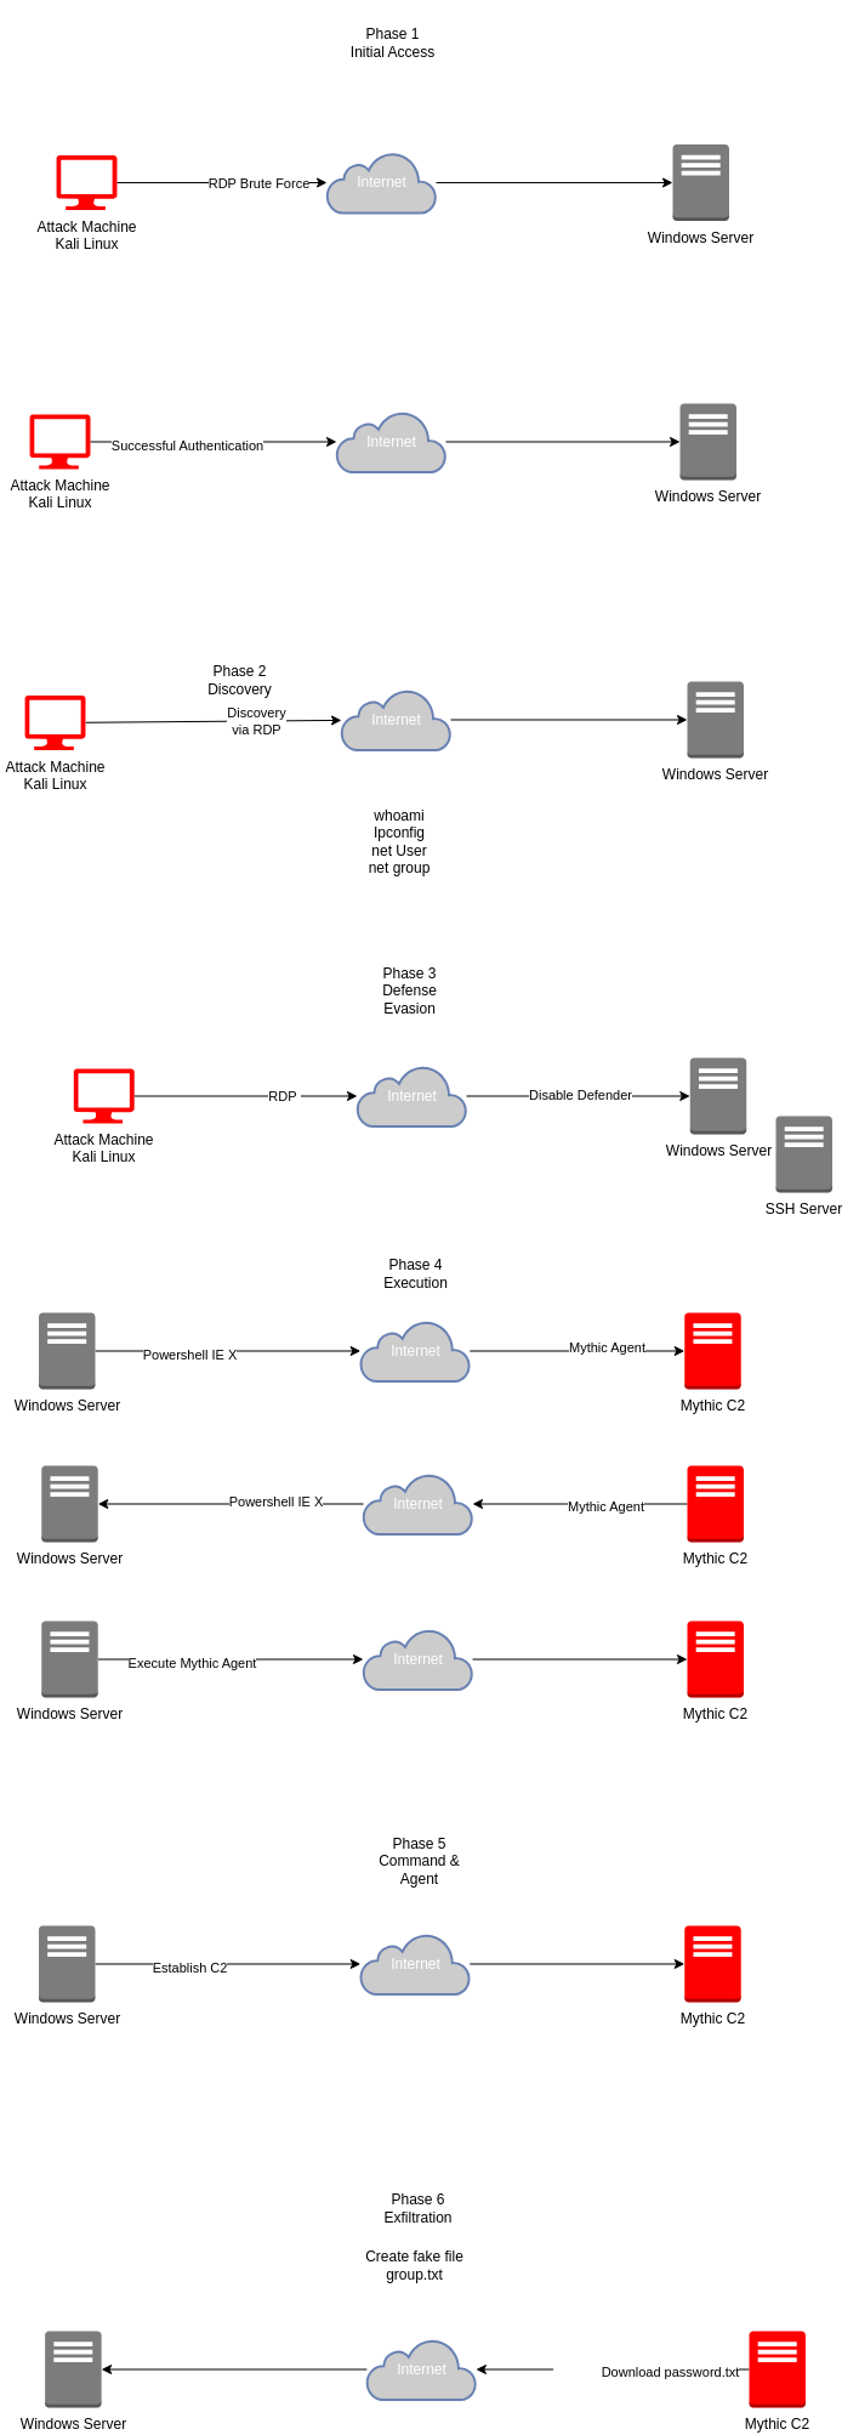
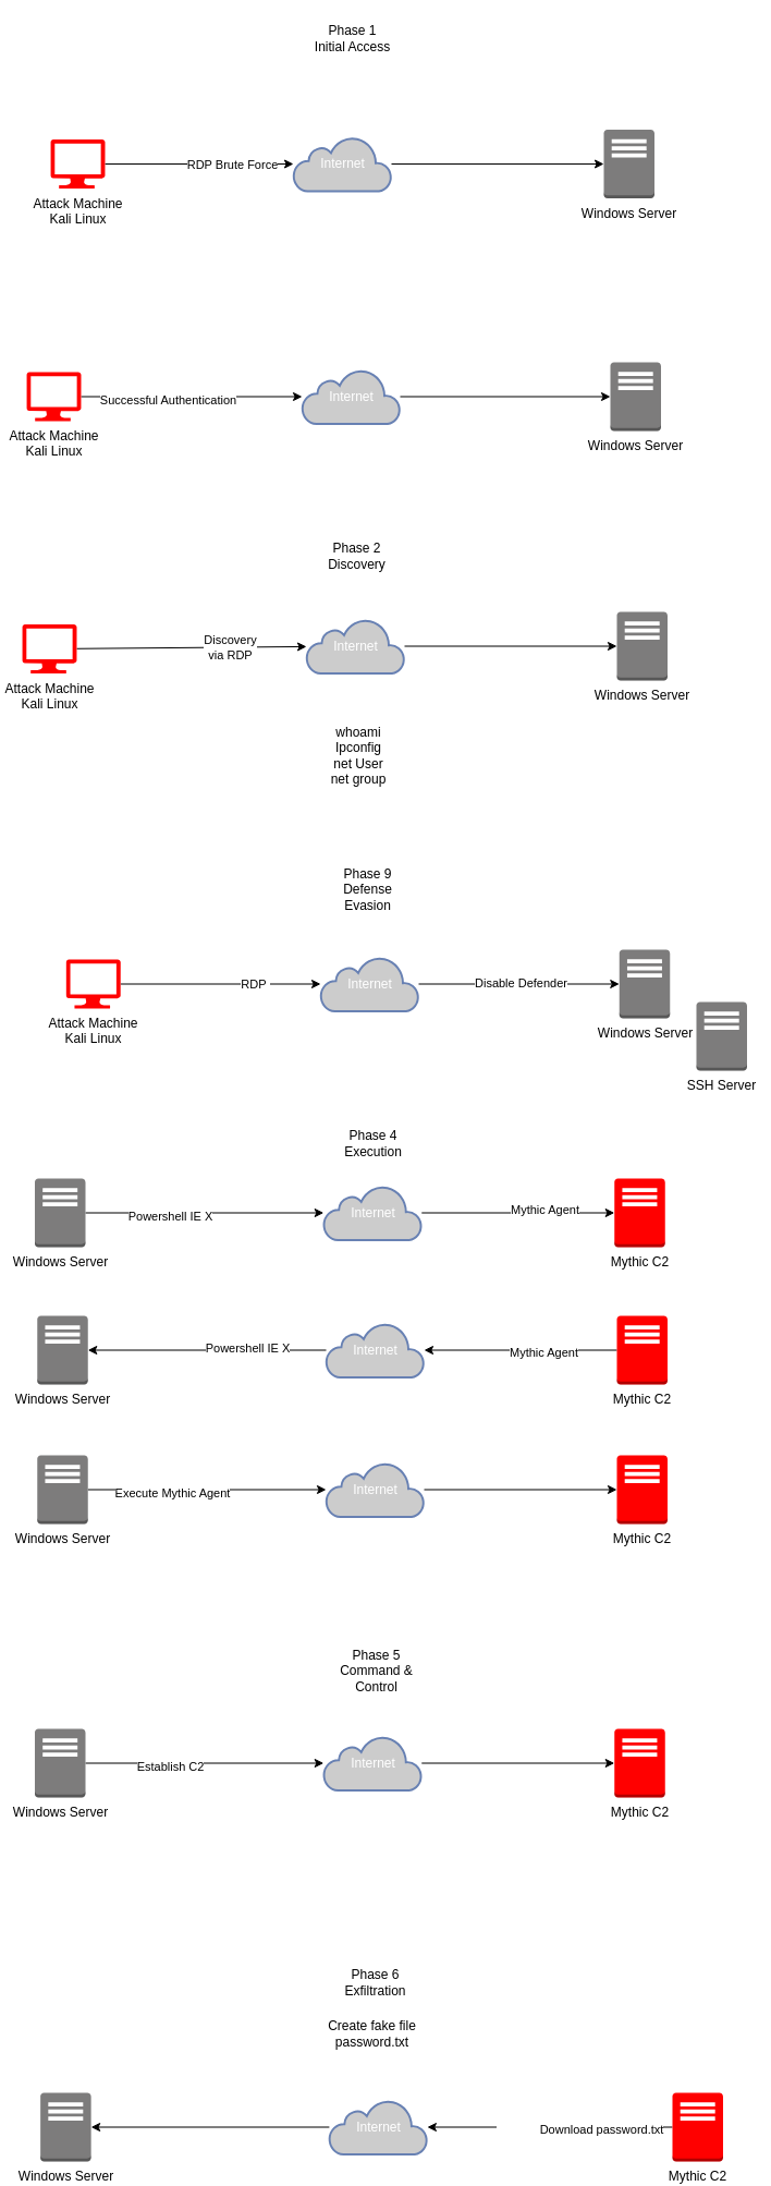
  <mxCell id="0" />
  <mxCell id="1" parent="0" />
  <mxCell id="2" value="Mythic C2" style="outlineConnect=0;dashed=0;verticalLabelPosition=bottom;verticalAlign=top;align=center;html=1;shape=mxgraph.aws3.traditional_server;fillColor=#FF0000;gradientColor=none;" vertex="1" parent="1"><mxGeometry x="563.75" y="1081" width="46.5" height="63" as="geometry" /></mxCell>
  <mxCell id="3" value="Windows Server" style="outlineConnect=0;dashed=0;verticalLabelPosition=bottom;verticalAlign=top;align=center;html=1;shape=mxgraph.aws3.traditional_server;fillColor=#7D7C7C;gradientColor=none;" vertex="1" parent="1"><mxGeometry x="554" y="118.5" width="46.5" height="63" as="geometry" /></mxCell>
  <mxCell id="4" value="Windows Server" style="outlineConnect=0;dashed=0;verticalLabelPosition=bottom;verticalAlign=top;align=center;html=1;shape=mxgraph.aws3.traditional_server;fillColor=#7D7C7C;gradientColor=none;" vertex="1" parent="1"><mxGeometry x="560" y="332" width="46.5" height="63" as="geometry" /></mxCell>
  <mxCell id="5" style="rounded=0;orthogonalLoop=1;jettySize=auto;html=1;" edge="1" parent="1" source="7" target="9"><mxGeometry relative="1" as="geometry" /></mxCell>
  <mxCell id="6" value="RDP Brute Force" style="edgeLabel;html=1;align=center;verticalAlign=middle;resizable=0;points=[];" vertex="1" connectable="0" parent="5"><mxGeometry x="0.34" relative="1" as="geometry"><mxPoint as="offset" /></mxGeometry></mxCell>
  <mxCell id="7" value="&lt;div&gt;Attack Machine&lt;/div&gt;Kali Linux" style="verticalLabelPosition=bottom;html=1;verticalAlign=top;align=center;strokeColor=none;fillColor=#FF0000;shape=mxgraph.azure.computer;pointerEvents=1;" vertex="1" parent="1"><mxGeometry x="46" y="127.5" width="50" height="45" as="geometry" /></mxCell>
  <mxCell id="8" style="rounded=0;orthogonalLoop=1;jettySize=auto;html=1;" edge="1" parent="1" source="9" target="3"><mxGeometry relative="1" as="geometry" /></mxCell>
  <mxCell id="9" value="Internet" style="html=1;outlineConnect=0;fillColor=#CCCCCC;strokeColor=#6881B3;gradientColor=none;gradientDirection=north;strokeWidth=2;shape=mxgraph.networks.cloud;fontColor=#ffffff;" vertex="1" parent="1"><mxGeometry x="269" y="125" width="90" height="50" as="geometry" /></mxCell>
  <mxCell id="10" value="Phase 1&lt;div&gt;Initial Access&lt;/div&gt;" style="text;html=1;align=center;verticalAlign=middle;whiteSpace=wrap;rounded=0;" vertex="1" parent="1"><mxGeometry x="280" y="20" width="87" height="30" as="geometry" /></mxCell>
  <mxCell id="11" style="edgeStyle=orthogonalEdgeStyle;rounded=0;orthogonalLoop=1;jettySize=auto;html=1;" edge="1" parent="1" source="12" target="4"><mxGeometry relative="1" as="geometry" /></mxCell>
  <mxCell id="12" value="Internet" style="html=1;outlineConnect=0;fillColor=#CCCCCC;strokeColor=#6881B3;gradientColor=none;gradientDirection=north;strokeWidth=2;shape=mxgraph.networks.cloud;fontColor=#ffffff;" vertex="1" parent="1"><mxGeometry x="277" y="338.5" width="90" height="50" as="geometry" /></mxCell>
- <mxCell id="13" value="Phase 2&lt;div&gt;Discovery&lt;/div&gt;" style="text;html=1;align=center;verticalAlign=middle;whiteSpace=wrap;rounded=0;" vertex="1" parent="1"><mxGeometry x="154" y="545" width="87" height="30" as="geometry" /></mxCell>
+ <mxCell id="13" value="Phase 2&lt;div&gt;Discovery&lt;/div&gt;" style="text;html=1;align=center;verticalAlign=middle;whiteSpace=wrap;rounded=0;" vertex="1" parent="1"><mxGeometry x="284" y="495" width="87" height="30" as="geometry" /></mxCell>
  <mxCell id="14" value="Windows Server" style="outlineConnect=0;dashed=0;verticalLabelPosition=bottom;verticalAlign=top;align=center;html=1;shape=mxgraph.aws3.traditional_server;fillColor=#7D7C7C;gradientColor=none;" vertex="1" parent="1"><mxGeometry x="566" y="561" width="46.5" height="63" as="geometry" /></mxCell>
  <mxCell id="15" style="rounded=0;orthogonalLoop=1;jettySize=auto;html=1;" edge="1" source="17" target="19" parent="1"><mxGeometry relative="1" as="geometry" /></mxCell>
  <mxCell id="16" value="Discovery&lt;div&gt;via RDP&lt;/div&gt;" style="edgeLabel;html=1;align=center;verticalAlign=middle;resizable=0;points=[];" vertex="1" connectable="0" parent="15"><mxGeometry x="0.34" relative="1" as="geometry"><mxPoint as="offset" /></mxGeometry></mxCell>
  <mxCell id="17" value="&lt;div&gt;Attack Machine&lt;/div&gt;Kali Linux" style="verticalLabelPosition=bottom;html=1;verticalAlign=top;align=center;strokeColor=none;fillColor=#FF0000;shape=mxgraph.azure.computer;pointerEvents=1;" vertex="1" parent="1"><mxGeometry x="20" y="572.5" width="50" height="45" as="geometry" /></mxCell>
  <mxCell id="18" style="rounded=0;orthogonalLoop=1;jettySize=auto;html=1;" edge="1" source="19" target="14" parent="1"><mxGeometry relative="1" as="geometry" /></mxCell>
  <mxCell id="19" value="Internet" style="html=1;outlineConnect=0;fillColor=#CCCCCC;strokeColor=#6881B3;gradientColor=none;gradientDirection=north;strokeWidth=2;shape=mxgraph.networks.cloud;fontColor=#ffffff;" vertex="1" parent="1"><mxGeometry x="281" y="567.5" width="90" height="50" as="geometry" /></mxCell>
  <mxCell id="20" value="whoami&lt;div&gt;Ipconfig&lt;/div&gt;&lt;div&gt;net User&lt;/div&gt;&lt;div&gt;net group&lt;/div&gt;" style="text;html=1;align=center;verticalAlign=middle;whiteSpace=wrap;rounded=0;" vertex="1" parent="1"><mxGeometry x="299" y="678" width="60" height="30" as="geometry" /></mxCell>
  <mxCell id="21" style="edgeStyle=orthogonalEdgeStyle;rounded=0;orthogonalLoop=1;jettySize=auto;html=1;" edge="1" parent="1" source="23" target="12"><mxGeometry relative="1" as="geometry" /></mxCell>
  <mxCell id="22" value="Successful Authentication" style="edgeLabel;html=1;align=center;verticalAlign=middle;resizable=0;points=[];" vertex="1" connectable="0" parent="21"><mxGeometry x="-0.22" y="-3" relative="1" as="geometry"><mxPoint as="offset" /></mxGeometry></mxCell>
  <mxCell id="23" value="&lt;div&gt;Attack Machine&lt;/div&gt;Kali Linux" style="verticalLabelPosition=bottom;html=1;verticalAlign=top;align=center;strokeColor=none;fillColor=#FF0000;shape=mxgraph.azure.computer;pointerEvents=1;" vertex="1" parent="1"><mxGeometry x="24" y="341" width="50" height="45" as="geometry" /></mxCell>
- <mxCell id="24" value="Phase 3&lt;div&gt;Defense Evasion&lt;/div&gt;" style="text;html=1;align=center;verticalAlign=middle;whiteSpace=wrap;rounded=0;" vertex="1" parent="1"><mxGeometry x="294" y="801" width="87" height="30" as="geometry" /></mxCell>
+ <mxCell id="24" value="Phase 9&lt;div&gt;Defense Evasion&lt;/div&gt;" style="text;html=1;align=center;verticalAlign=middle;whiteSpace=wrap;rounded=0;" vertex="1" parent="1"><mxGeometry x="294" y="801" width="87" height="30" as="geometry" /></mxCell>
  <mxCell id="25" style="edgeStyle=orthogonalEdgeStyle;rounded=0;orthogonalLoop=1;jettySize=auto;html=1;" edge="1" parent="1" source="27" target="30"><mxGeometry relative="1" as="geometry" /></mxCell>
  <mxCell id="26" value="Powershell IE X" style="edgeLabel;html=1;align=center;verticalAlign=middle;resizable=0;points=[];" vertex="1" connectable="0" parent="25"><mxGeometry x="-0.295" y="-3" relative="1" as="geometry"><mxPoint as="offset" /></mxGeometry></mxCell>
  <mxCell id="27" value="Windows Server" style="outlineConnect=0;dashed=0;verticalLabelPosition=bottom;verticalAlign=top;align=center;html=1;shape=mxgraph.aws3.traditional_server;fillColor=#7D7C7C;gradientColor=none;" vertex="1" parent="1"><mxGeometry x="31.5" y="1081" width="46.5" height="63" as="geometry" /></mxCell>
  <mxCell id="28" style="edgeStyle=orthogonalEdgeStyle;rounded=0;orthogonalLoop=1;jettySize=auto;html=1;" edge="1" parent="1" source="30" target="2"><mxGeometry relative="1" as="geometry" /></mxCell>
  <mxCell id="29" value="Mythic Agent" style="edgeLabel;html=1;align=center;verticalAlign=middle;resizable=0;points=[];" vertex="1" connectable="0" parent="28"><mxGeometry x="0.281" y="3" relative="1" as="geometry"><mxPoint as="offset" /></mxGeometry></mxCell>
  <mxCell id="30" value="Internet" style="html=1;outlineConnect=0;fillColor=#CCCCCC;strokeColor=#6881B3;gradientColor=none;gradientDirection=north;strokeWidth=2;shape=mxgraph.networks.cloud;fontColor=#ffffff;" vertex="1" parent="1"><mxGeometry x="296.75" y="1087.5" width="90" height="50" as="geometry" /></mxCell>
  <mxCell id="31" style="edgeStyle=orthogonalEdgeStyle;rounded=0;orthogonalLoop=1;jettySize=auto;html=1;" edge="1" parent="1" source="33" target="35"><mxGeometry relative="1" as="geometry" /></mxCell>
  <mxCell id="32" value="Mythic Agent" style="edgeLabel;html=1;align=center;verticalAlign=middle;resizable=0;points=[];" vertex="1" connectable="0" parent="31"><mxGeometry x="-0.233" y="2" relative="1" as="geometry"><mxPoint as="offset" /></mxGeometry></mxCell>
  <mxCell id="33" value="Mythic C2" style="outlineConnect=0;dashed=0;verticalLabelPosition=bottom;verticalAlign=top;align=center;html=1;shape=mxgraph.aws3.traditional_server;fillColor=#FF0000;gradientColor=none;" vertex="1" parent="1"><mxGeometry x="566" y="1207" width="46.5" height="63" as="geometry" /></mxCell>
  <mxCell id="34" value="Windows Server" style="outlineConnect=0;dashed=0;verticalLabelPosition=bottom;verticalAlign=top;align=center;html=1;shape=mxgraph.aws3.traditional_server;fillColor=#7D7C7C;gradientColor=none;" vertex="1" parent="1"><mxGeometry x="33.75" y="1207" width="46.5" height="63" as="geometry" /></mxCell>
  <mxCell id="35" value="Internet" style="html=1;outlineConnect=0;fillColor=#CCCCCC;strokeColor=#6881B3;gradientColor=none;gradientDirection=north;strokeWidth=2;shape=mxgraph.networks.cloud;fontColor=#ffffff;" vertex="1" parent="1"><mxGeometry x="299" y="1213.5" width="90" height="50" as="geometry" /></mxCell>
  <mxCell id="36" value="SSH Server" style="outlineConnect=0;dashed=0;verticalLabelPosition=bottom;verticalAlign=top;align=center;html=1;shape=mxgraph.aws3.traditional_server;fillColor=#7D7C7C;gradientColor=none;" vertex="1" parent="1"><mxGeometry x="639" y="919" width="46.5" height="63" as="geometry" /></mxCell>
  <mxCell id="37" style="edgeStyle=orthogonalEdgeStyle;rounded=0;orthogonalLoop=1;jettySize=auto;html=1;entryX=1;entryY=0.5;entryDx=0;entryDy=0;entryPerimeter=0;" edge="1" parent="1" source="35" target="34"><mxGeometry relative="1" as="geometry" /></mxCell>
  <mxCell id="38" value="Powershell IE X" style="edgeLabel;html=1;align=center;verticalAlign=middle;resizable=0;points=[];" vertex="1" connectable="0" parent="37"><mxGeometry x="-0.334" y="-2" relative="1" as="geometry"><mxPoint as="offset" /></mxGeometry></mxCell>
  <mxCell id="39" value="Mythic C2" style="outlineConnect=0;dashed=0;verticalLabelPosition=bottom;verticalAlign=top;align=center;html=1;shape=mxgraph.aws3.traditional_server;fillColor=#FF0000;gradientColor=none;" vertex="1" parent="1"><mxGeometry x="566" y="1335" width="46.5" height="63" as="geometry" /></mxCell>
  <mxCell id="40" style="edgeStyle=orthogonalEdgeStyle;rounded=0;orthogonalLoop=1;jettySize=auto;html=1;" edge="1" source="42" target="44" parent="1"><mxGeometry relative="1" as="geometry" /></mxCell>
  <mxCell id="41" value="Execute Mythic Agent" style="edgeLabel;html=1;align=center;verticalAlign=middle;resizable=0;points=[];" vertex="1" connectable="0" parent="40"><mxGeometry x="-0.295" y="-3" relative="1" as="geometry"><mxPoint as="offset" /></mxGeometry></mxCell>
  <mxCell id="42" value="Windows Server" style="outlineConnect=0;dashed=0;verticalLabelPosition=bottom;verticalAlign=top;align=center;html=1;shape=mxgraph.aws3.traditional_server;fillColor=#7D7C7C;gradientColor=none;" vertex="1" parent="1"><mxGeometry x="33.75" y="1335" width="46.5" height="63" as="geometry" /></mxCell>
  <mxCell id="43" style="edgeStyle=orthogonalEdgeStyle;rounded=0;orthogonalLoop=1;jettySize=auto;html=1;" edge="1" source="44" target="39" parent="1"><mxGeometry relative="1" as="geometry" /></mxCell>
  <mxCell id="44" value="Internet" style="html=1;outlineConnect=0;fillColor=#CCCCCC;strokeColor=#6881B3;gradientColor=none;gradientDirection=north;strokeWidth=2;shape=mxgraph.networks.cloud;fontColor=#ffffff;" vertex="1" parent="1"><mxGeometry x="299" y="1341.5" width="90" height="50" as="geometry" /></mxCell>
  <mxCell id="45" value="Windows Server" style="outlineConnect=0;dashed=0;verticalLabelPosition=bottom;verticalAlign=top;align=center;html=1;shape=mxgraph.aws3.traditional_server;fillColor=#7D7C7C;gradientColor=none;" vertex="1" parent="1"><mxGeometry x="568.25" y="871" width="46.5" height="63" as="geometry" /></mxCell>
  <mxCell id="46" style="rounded=0;orthogonalLoop=1;jettySize=auto;html=1;" edge="1" source="48" target="51" parent="1"><mxGeometry relative="1" as="geometry" /></mxCell>
  <mxCell id="47" value="RDP&amp;nbsp;" style="edgeLabel;html=1;align=center;verticalAlign=middle;resizable=0;points=[];" vertex="1" connectable="0" parent="46"><mxGeometry x="0.34" relative="1" as="geometry"><mxPoint as="offset" /></mxGeometry></mxCell>
  <mxCell id="48" value="&lt;div&gt;Attack Machine&lt;/div&gt;Kali Linux" style="verticalLabelPosition=bottom;html=1;verticalAlign=top;align=center;strokeColor=none;fillColor=#FF0000;shape=mxgraph.azure.computer;pointerEvents=1;" vertex="1" parent="1"><mxGeometry x="60.25" y="880" width="50" height="45" as="geometry" /></mxCell>
  <mxCell id="49" style="rounded=0;orthogonalLoop=1;jettySize=auto;html=1;" edge="1" source="51" target="45" parent="1"><mxGeometry relative="1" as="geometry" /></mxCell>
  <mxCell id="50" value="Disable Defender" style="edgeLabel;html=1;align=center;verticalAlign=middle;resizable=0;points=[];" vertex="1" connectable="0" parent="49"><mxGeometry x="0.007" y="1" relative="1" as="geometry"><mxPoint as="offset" /></mxGeometry></mxCell>
  <mxCell id="51" value="Internet" style="html=1;outlineConnect=0;fillColor=#CCCCCC;strokeColor=#6881B3;gradientColor=none;gradientDirection=north;strokeWidth=2;shape=mxgraph.networks.cloud;fontColor=#ffffff;" vertex="1" parent="1"><mxGeometry x="294" y="877.5" width="90" height="50" as="geometry" /></mxCell>
  <mxCell id="52" value="Phase 4&lt;div&gt;Execution&lt;/div&gt;" style="text;html=1;align=center;verticalAlign=middle;whiteSpace=wrap;rounded=0;" vertex="1" parent="1"><mxGeometry x="299" y="1034" width="87" height="30" as="geometry" /></mxCell>
- <mxCell id="53" value="Phase 5&lt;div&gt;Command &amp;amp; Agent&lt;/div&gt;" style="text;html=1;align=center;verticalAlign=middle;whiteSpace=wrap;rounded=0;" vertex="1" parent="1"><mxGeometry x="302" y="1518" width="87" height="30" as="geometry" /></mxCell>
+ <mxCell id="53" value="Phase 5&lt;div&gt;Command &amp;amp; Control&lt;/div&gt;" style="text;html=1;align=center;verticalAlign=middle;whiteSpace=wrap;rounded=0;" vertex="1" parent="1"><mxGeometry x="302" y="1518" width="87" height="30" as="geometry" /></mxCell>
  <mxCell id="54" value="Mythic C2" style="outlineConnect=0;dashed=0;verticalLabelPosition=bottom;verticalAlign=top;align=center;html=1;shape=mxgraph.aws3.traditional_server;fillColor=#FF0000;gradientColor=none;" vertex="1" parent="1"><mxGeometry x="563.75" y="1586" width="46.5" height="63" as="geometry" /></mxCell>
  <mxCell id="55" style="edgeStyle=orthogonalEdgeStyle;rounded=0;orthogonalLoop=1;jettySize=auto;html=1;" edge="1" source="57" target="59" parent="1"><mxGeometry relative="1" as="geometry" /></mxCell>
  <mxCell id="56" value="Establish C2" style="edgeLabel;html=1;align=center;verticalAlign=middle;resizable=0;points=[];" vertex="1" connectable="0" parent="55"><mxGeometry x="-0.295" y="-3" relative="1" as="geometry"><mxPoint as="offset" /></mxGeometry></mxCell>
  <mxCell id="57" value="Windows Server" style="outlineConnect=0;dashed=0;verticalLabelPosition=bottom;verticalAlign=top;align=center;html=1;shape=mxgraph.aws3.traditional_server;fillColor=#7D7C7C;gradientColor=none;" vertex="1" parent="1"><mxGeometry x="31.5" y="1586" width="46.5" height="63" as="geometry" /></mxCell>
  <mxCell id="58" style="edgeStyle=orthogonalEdgeStyle;rounded=0;orthogonalLoop=1;jettySize=auto;html=1;" edge="1" source="59" target="54" parent="1"><mxGeometry relative="1" as="geometry" /></mxCell>
  <mxCell id="59" value="Internet" style="html=1;outlineConnect=0;fillColor=#CCCCCC;strokeColor=#6881B3;gradientColor=none;gradientDirection=north;strokeWidth=2;shape=mxgraph.networks.cloud;fontColor=#ffffff;" vertex="1" parent="1"><mxGeometry x="296.75" y="1592.5" width="90" height="50" as="geometry" /></mxCell>
- <mxCell id="60" value="Create fake file group.txt" style="text;html=1;align=center;verticalAlign=middle;whiteSpace=wrap;rounded=0;" vertex="1" parent="1"><mxGeometry x="291.25" y="1851" width="101" height="30" as="geometry" /></mxCell>
+ <mxCell id="60" value="Create fake file password.txt" style="text;html=1;align=center;verticalAlign=middle;whiteSpace=wrap;rounded=0;" vertex="1" parent="1"><mxGeometry x="291.25" y="1851" width="101" height="30" as="geometry" /></mxCell>
  <mxCell id="61" value="Phase 6&lt;div&gt;Exfiltration&lt;/div&gt;" style="text;html=1;align=center;verticalAlign=middle;whiteSpace=wrap;rounded=0;" vertex="1" parent="1"><mxGeometry x="300.5" y="1804" width="87" height="30" as="geometry" /></mxCell>
  <mxCell id="62" style="edgeStyle=orthogonalEdgeStyle;rounded=0;orthogonalLoop=1;jettySize=auto;html=1;" edge="1" source="64" target="66" parent="1"><mxGeometry relative="1" as="geometry" /></mxCell>
  <mxCell id="63" value="&lt;blockquote style=&quot;margin: 0 0 0 40px; border: none; padding: 0px;&quot;&gt;Download password.txt&lt;/blockquote&gt;" style="edgeLabel;html=1;align=center;verticalAlign=middle;resizable=0;points=[];" vertex="1" connectable="0" parent="62"><mxGeometry x="-0.233" y="2" relative="1" as="geometry"><mxPoint as="offset" /></mxGeometry></mxCell>
  <mxCell id="64" value="Mythic C2" style="outlineConnect=0;dashed=0;verticalLabelPosition=bottom;verticalAlign=top;align=center;html=1;shape=mxgraph.aws3.traditional_server;fillColor=#FF0000;gradientColor=none;" vertex="1" parent="1"><mxGeometry x="617" y="1920" width="46.5" height="63" as="geometry" /></mxCell>
  <mxCell id="65" value="Windows Server" style="outlineConnect=0;dashed=0;verticalLabelPosition=bottom;verticalAlign=top;align=center;html=1;shape=mxgraph.aws3.traditional_server;fillColor=#7D7C7C;gradientColor=none;" vertex="1" parent="1"><mxGeometry x="36.63" y="1920" width="46.5" height="63" as="geometry" /></mxCell>
  <mxCell id="66" value="Internet" style="html=1;outlineConnect=0;fillColor=#CCCCCC;strokeColor=#6881B3;gradientColor=none;gradientDirection=north;strokeWidth=2;shape=mxgraph.networks.cloud;fontColor=#ffffff;" vertex="1" parent="1"><mxGeometry x="301.88" y="1926.5" width="90" height="50" as="geometry" /></mxCell>
  <mxCell id="67" style="edgeStyle=orthogonalEdgeStyle;rounded=0;orthogonalLoop=1;jettySize=auto;html=1;entryX=1;entryY=0.5;entryDx=0;entryDy=0;entryPerimeter=0;" edge="1" source="66" target="65" parent="1"><mxGeometry relative="1" as="geometry" /></mxCell>
